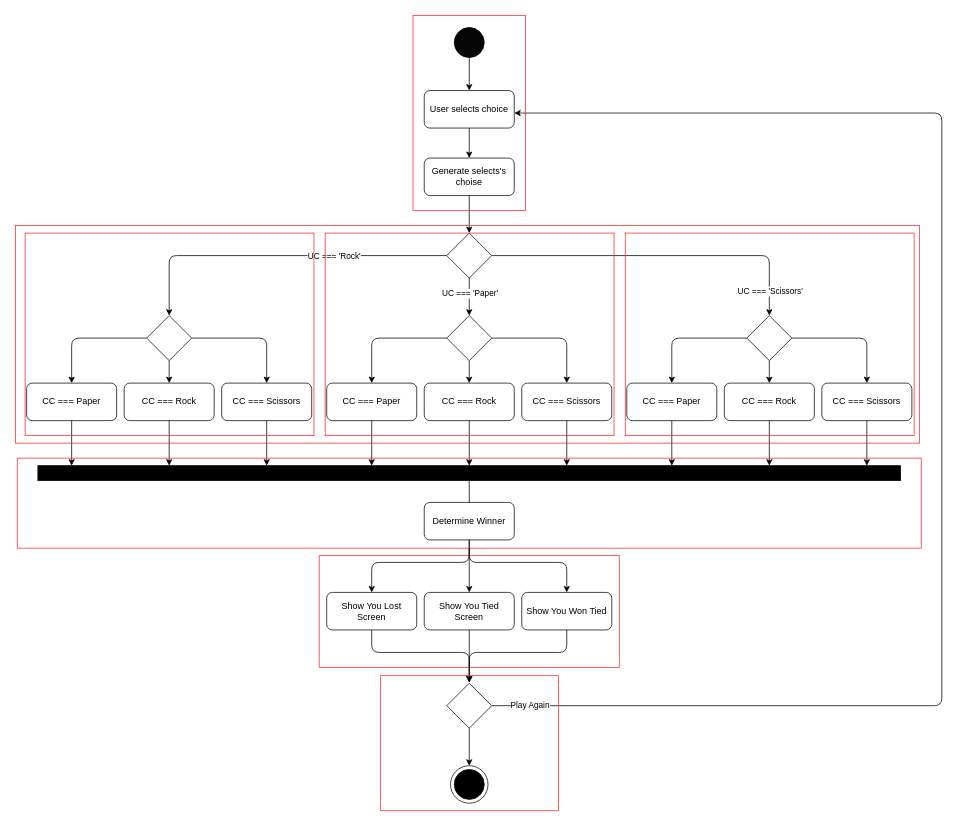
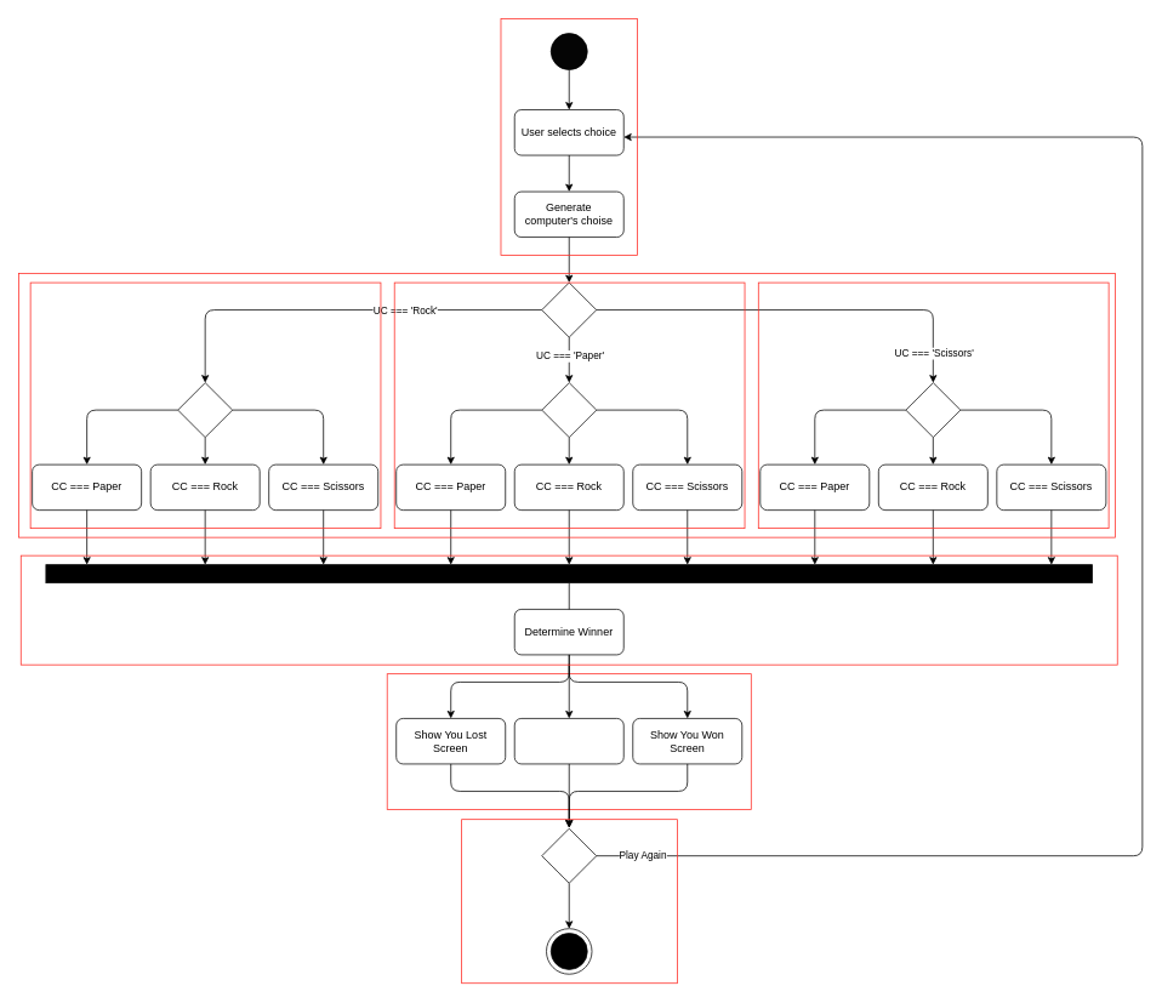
  <mxCell id="0" />
  <mxCell id="1" parent="0" />
  <mxCell id="2" style="edgeStyle=none;html=1;entryX=0.5;entryY=0;entryDx=0;entryDy=0;" edge="1" parent="1" source="3"><mxGeometry relative="1" as="geometry"><mxPoint x="625" y="120" as="targetPoint" /></mxGeometry></mxCell>
  <mxCell id="3" value="" style="ellipse;whiteSpace=wrap;html=1;aspect=fixed;strokeColor=#000000;fillColor=#050505;" parent="1" vertex="1"><mxGeometry x="605" y="36" width="40" height="40" as="geometry" /></mxCell>
  <mxCell id="4" value="" style="group" vertex="1" connectable="0" parent="1"><mxGeometry x="565" y="120" width="120" height="50" as="geometry" /></mxCell>
  <mxCell id="5" value="" style="rounded=1;whiteSpace=wrap;html=1;fillColor=#FFFFFF;strokeColor=#0A0A0A;" vertex="1" parent="4"><mxGeometry width="120" height="50" as="geometry" /></mxCell>
  <mxCell id="6" value="User selects choice" style="text;html=1;strokeColor=none;fillColor=none;align=center;verticalAlign=middle;whiteSpace=wrap;rounded=0;" vertex="1" parent="4"><mxGeometry x="5" y="12.5" width="110" height="25" as="geometry" /></mxCell>
  <mxCell id="7" value="" style="group" vertex="1" connectable="0" parent="1"><mxGeometry x="565" y="210" width="120" height="50" as="geometry" /></mxCell>
  <mxCell id="8" value="" style="rounded=1;whiteSpace=wrap;html=1;fillColor=#FFFFFF;strokeColor=#0A0A0A;" vertex="1" parent="7"><mxGeometry width="120" height="50" as="geometry" /></mxCell>
- <mxCell id="9" value="Generate selects's choise" style="text;html=1;strokeColor=none;fillColor=none;align=center;verticalAlign=middle;whiteSpace=wrap;rounded=0;" vertex="1" parent="7"><mxGeometry x="5" y="12.5" width="110" height="25" as="geometry" /></mxCell>
+ <mxCell id="9" value="Generate computer's choise" style="text;html=1;strokeColor=none;fillColor=none;align=center;verticalAlign=middle;whiteSpace=wrap;rounded=0;" vertex="1" parent="7"><mxGeometry x="5" y="12.5" width="110" height="25" as="geometry" /></mxCell>
  <mxCell id="10" value="" style="edgeStyle=none;html=1;entryX=0.5;entryY=0;entryDx=0;entryDy=0;" edge="1" parent="1" source="5" target="8"><mxGeometry relative="1" as="geometry"><mxPoint x="625" y="200" as="targetPoint" /></mxGeometry></mxCell>
  <mxCell id="11" style="edgeStyle=none;html=1;entryX=0.5;entryY=0;entryDx=0;entryDy=0;" edge="1" parent="1" source="17" target="48"><mxGeometry relative="1" as="geometry"><mxPoint x="625" y="420" as="targetPoint" /></mxGeometry></mxCell>
  <mxCell id="12" value="UC === 'Paper'" style="edgeLabel;html=1;align=center;verticalAlign=middle;resizable=0;points=[];" vertex="1" connectable="0" parent="11"><mxGeometry x="-0.166" relative="1" as="geometry"><mxPoint y="-1" as="offset" /></mxGeometry></mxCell>
  <mxCell id="13" style="edgeStyle=none;html=1;entryX=0.5;entryY=0;entryDx=0;entryDy=0;" edge="1" parent="1" source="17" target="64"><mxGeometry relative="1" as="geometry"><mxPoint x="790" y="420" as="targetPoint" /><Array as="points"><mxPoint x="1025" y="340" /></Array></mxGeometry></mxCell>
  <mxCell id="14" value="UC === 'Scissors'" style="edgeLabel;html=1;align=center;verticalAlign=middle;resizable=0;points=[];" vertex="1" connectable="0" parent="13"><mxGeometry x="0.858" relative="1" as="geometry"><mxPoint y="-1" as="offset" /></mxGeometry></mxCell>
  <mxCell id="15" style="edgeStyle=none;html=1;entryX=0.5;entryY=0;entryDx=0;entryDy=0;" edge="1" parent="1" source="17" target="22"><mxGeometry relative="1" as="geometry"><Array as="points"><mxPoint x="225" y="340" /></Array></mxGeometry></mxCell>
  <mxCell id="16" value="UC === 'Rock'" style="edgeLabel;html=1;align=center;verticalAlign=middle;resizable=0;points=[];" vertex="1" connectable="0" parent="15"><mxGeometry x="-0.33" relative="1" as="geometry"><mxPoint as="offset" /></mxGeometry></mxCell>
  <mxCell id="17" value="" style="rhombus;whiteSpace=wrap;html=1;strokeColor=#0A0A0A;fillColor=#FFFFFF;" vertex="1" parent="1"><mxGeometry x="595" y="310" width="60" height="60" as="geometry" /></mxCell>
  <mxCell id="18" value="" style="edgeStyle=none;html=1;" edge="1" parent="1" source="8" target="17"><mxGeometry relative="1" as="geometry" /></mxCell>
  <mxCell id="19" style="edgeStyle=none;html=1;entryX=0.5;entryY=0;entryDx=0;entryDy=0;" edge="1" parent="1" source="22" target="24"><mxGeometry relative="1" as="geometry"><mxPoint x="155" y="510" as="targetPoint" /><Array as="points"><mxPoint x="95" y="450" /></Array></mxGeometry></mxCell>
  <mxCell id="20" style="edgeStyle=none;html=1;entryX=0.5;entryY=0;entryDx=0;entryDy=0;" edge="1" parent="1" source="22" target="38"><mxGeometry relative="1" as="geometry"><mxPoint x="335" y="510" as="targetPoint" /><Array as="points"><mxPoint x="355" y="450" /></Array></mxGeometry></mxCell>
  <mxCell id="21" style="edgeStyle=none;html=1;entryX=0.5;entryY=0;entryDx=0;entryDy=0;" edge="1" parent="1" source="22" target="31"><mxGeometry relative="1" as="geometry" /></mxCell>
  <mxCell id="22" value="" style="rhombus;whiteSpace=wrap;html=1;strokeColor=#0A0A0A;fillColor=#FFFFFF;" vertex="1" parent="1"><mxGeometry x="195" y="420" width="60" height="60" as="geometry" /></mxCell>
  <mxCell id="23" value="" style="group" vertex="1" connectable="0" parent="1"><mxGeometry x="35" y="510" width="120" height="50" as="geometry" /></mxCell>
  <mxCell id="24" value="" style="rounded=1;whiteSpace=wrap;html=1;fillColor=#FFFFFF;strokeColor=#0A0A0A;" vertex="1" parent="23"><mxGeometry width="120" height="50" as="geometry" /></mxCell>
  <mxCell id="25" value="CC === Paper" style="text;html=1;strokeColor=none;fillColor=none;align=center;verticalAlign=middle;whiteSpace=wrap;rounded=0;" vertex="1" parent="23"><mxGeometry x="5" y="12.5" width="110" height="25" as="geometry" /></mxCell>
  <mxCell id="26" value="" style="group" vertex="1" connectable="0" parent="1"><mxGeometry x="435" y="789" width="120" height="50" as="geometry" /></mxCell>
  <mxCell id="27" value="" style="rounded=1;whiteSpace=wrap;html=1;fillColor=#FFFFFF;strokeColor=#0A0A0A;" vertex="1" parent="26"><mxGeometry width="120" height="50" as="geometry" /></mxCell>
  <mxCell id="28" value="Show You Lost Screen" style="text;html=1;strokeColor=none;fillColor=none;align=center;verticalAlign=middle;whiteSpace=wrap;rounded=0;" vertex="1" parent="26"><mxGeometry x="5" y="12.5" width="110" height="25" as="geometry" /></mxCell>
  <mxCell id="29" value="" style="edgeStyle=none;html=1;" edge="1" parent="1"><mxGeometry relative="1" as="geometry"><mxPoint x="95" y="560" as="sourcePoint" /><mxPoint x="95" y="620" as="targetPoint" /></mxGeometry></mxCell>
  <mxCell id="30" value="" style="group" vertex="1" connectable="0" parent="1"><mxGeometry x="165" y="510" width="1060" height="80" as="geometry" /></mxCell>
  <mxCell id="31" value="" style="rounded=1;whiteSpace=wrap;html=1;fillColor=#FFFFFF;strokeColor=#0A0A0A;" vertex="1" parent="30"><mxGeometry width="120" height="50" as="geometry" /></mxCell>
  <mxCell id="32" value="CC === Rock" style="text;html=1;strokeColor=none;fillColor=none;align=center;verticalAlign=middle;whiteSpace=wrap;rounded=0;" vertex="1" parent="30"><mxGeometry x="5" y="12.5" width="110" height="25" as="geometry" /></mxCell>
  <mxCell id="33" value="" style="group" vertex="1" connectable="0" parent="1"><mxGeometry x="565" y="789" width="120" height="50" as="geometry" /></mxCell>
  <mxCell id="34" value="" style="rounded=1;whiteSpace=wrap;html=1;fillColor=#FFFFFF;strokeColor=#0A0A0A;" vertex="1" parent="33"><mxGeometry width="120" height="50" as="geometry" /></mxCell>
- <mxCell id="35" value="Show You Tied Screen" style="text;html=1;strokeColor=none;fillColor=none;align=center;verticalAlign=middle;whiteSpace=wrap;rounded=0;" vertex="1" parent="33"><mxGeometry x="5" y="12.5" width="110" height="25" as="geometry" /></mxCell>
  <mxCell id="36" value="" style="edgeStyle=none;html=1;" edge="1" parent="1"><mxGeometry relative="1" as="geometry"><mxPoint x="225" y="560" as="sourcePoint" /><mxPoint x="225" y="620" as="targetPoint" /></mxGeometry></mxCell>
  <mxCell id="37" value="" style="group" vertex="1" connectable="0" parent="1"><mxGeometry x="295" y="510" width="120" height="50" as="geometry" /></mxCell>
  <mxCell id="38" value="" style="rounded=1;whiteSpace=wrap;html=1;fillColor=#FFFFFF;strokeColor=#0A0A0A;" vertex="1" parent="37"><mxGeometry width="120" height="50" as="geometry" /></mxCell>
  <mxCell id="39" value="CC === Scissors" style="text;html=1;strokeColor=none;fillColor=none;align=center;verticalAlign=middle;whiteSpace=wrap;rounded=0;" vertex="1" parent="37"><mxGeometry x="5" y="12.5" width="110" height="25" as="geometry" /></mxCell>
  <mxCell id="40" value="" style="group" vertex="1" connectable="0" parent="1"><mxGeometry x="695" y="789" width="535" height="100" as="geometry" /></mxCell>
  <mxCell id="41" value="" style="rounded=1;whiteSpace=wrap;html=1;fillColor=#FFFFFF;strokeColor=#0A0A0A;" vertex="1" parent="40"><mxGeometry width="120" height="50" as="geometry" /></mxCell>
- <mxCell id="42" value="Show You Won Tied" style="text;html=1;strokeColor=none;fillColor=none;align=center;verticalAlign=middle;whiteSpace=wrap;rounded=0;" vertex="1" parent="40"><mxGeometry x="5" y="12.5" width="110" height="25" as="geometry" /></mxCell>
+ <mxCell id="42" value="Show You Won Screen" style="text;html=1;strokeColor=none;fillColor=none;align=center;verticalAlign=middle;whiteSpace=wrap;rounded=0;" vertex="1" parent="40"><mxGeometry x="5" y="12.5" width="110" height="25" as="geometry" /></mxCell>
  <mxCell id="43" value="" style="rounded=0;whiteSpace=wrap;html=1;strokeColor=#FF2B24;fillColor=none;" vertex="1" parent="40"><mxGeometry x="-270" y="-49" width="400" height="149" as="geometry" /></mxCell>
  <mxCell id="44" value="" style="edgeStyle=none;html=1;" edge="1" parent="1"><mxGeometry relative="1" as="geometry"><mxPoint x="355" y="560" as="sourcePoint" /><mxPoint x="355" y="620" as="targetPoint" /></mxGeometry></mxCell>
  <mxCell id="45" style="edgeStyle=none;html=1;entryX=0.5;entryY=0;entryDx=0;entryDy=0;" edge="1" parent="1" source="48" target="50"><mxGeometry relative="1" as="geometry"><mxPoint x="555" y="510" as="targetPoint" /><Array as="points"><mxPoint x="495" y="450" /></Array></mxGeometry></mxCell>
  <mxCell id="46" style="edgeStyle=none;html=1;entryX=0.5;entryY=0;entryDx=0;entryDy=0;" edge="1" parent="1" source="48" target="58"><mxGeometry relative="1" as="geometry"><mxPoint x="735" y="510" as="targetPoint" /><Array as="points"><mxPoint y="450" x="755" /></Array></mxGeometry></mxCell>
  <mxCell id="47" style="edgeStyle=none;html=1;entryX=0.5;entryY=0;entryDx=0;entryDy=0;" edge="1" parent="1" source="48" target="54"><mxGeometry relative="1" as="geometry" /></mxCell>
  <mxCell id="48" value="" style="rhombus;whiteSpace=wrap;html=1;strokeColor=#0A0A0A;fillColor=#FFFFFF;" vertex="1" parent="1"><mxGeometry x="595" y="420" width="60" height="60" as="geometry" /></mxCell>
  <mxCell id="49" value="" style="group" vertex="1" connectable="0" parent="1"><mxGeometry x="435" y="510" width="120" height="50" as="geometry" /></mxCell>
  <mxCell id="50" value="" style="rounded=1;whiteSpace=wrap;html=1;fillColor=#FFFFFF;strokeColor=#0A0A0A;" vertex="1" parent="49"><mxGeometry width="120" height="50" as="geometry" /></mxCell>
  <mxCell id="51" value="CC === Paper" style="text;html=1;strokeColor=none;fillColor=none;align=center;verticalAlign=middle;whiteSpace=wrap;rounded=0;" vertex="1" parent="49"><mxGeometry x="5" y="12.5" width="110" height="25" as="geometry" /></mxCell>
  <mxCell id="52" value="" style="edgeStyle=none;html=1;" edge="1" parent="1"><mxGeometry relative="1" as="geometry"><mxPoint x="495" y="560" as="sourcePoint" /><mxPoint x="495" y="620" as="targetPoint" /></mxGeometry></mxCell>
  <mxCell id="53" value="" style="group" vertex="1" connectable="0" parent="1"><mxGeometry x="565" y="510" width="120" height="50" as="geometry" /></mxCell>
  <mxCell id="54" value="" style="rounded=1;whiteSpace=wrap;html=1;fillColor=#FFFFFF;strokeColor=#0A0A0A;" vertex="1" parent="53"><mxGeometry width="120" height="50" as="geometry" /></mxCell>
  <mxCell id="55" value="CC === Rock" style="text;html=1;strokeColor=none;fillColor=none;align=center;verticalAlign=middle;whiteSpace=wrap;rounded=0;" vertex="1" parent="53"><mxGeometry x="5" y="12.5" width="110" height="25" as="geometry" /></mxCell>
  <mxCell id="56" value="" style="edgeStyle=none;html=1;" edge="1" parent="1"><mxGeometry relative="1" as="geometry"><mxPoint x="625" y="560" as="sourcePoint" /><mxPoint x="625" y="620" as="targetPoint" /></mxGeometry></mxCell>
  <mxCell id="57" value="" style="group" vertex="1" connectable="0" parent="1"><mxGeometry x="695" y="510" width="120" height="50" as="geometry" /></mxCell>
  <mxCell id="58" value="" style="rounded=1;whiteSpace=wrap;html=1;fillColor=#FFFFFF;strokeColor=#0A0A0A;" vertex="1" parent="57"><mxGeometry width="120" height="50" as="geometry" /></mxCell>
  <mxCell id="59" value="CC === Scissors" style="text;html=1;strokeColor=none;fillColor=none;align=center;verticalAlign=middle;whiteSpace=wrap;rounded=0;" vertex="1" parent="57"><mxGeometry x="5" y="12.5" width="110" height="25" as="geometry" /></mxCell>
  <mxCell id="60" value="" style="edgeStyle=none;html=1;" edge="1" parent="1"><mxGeometry relative="1" as="geometry"><mxPoint y="560" as="sourcePoint" x="755" /><mxPoint y="620" as="targetPoint" x="755" /></mxGeometry></mxCell>
  <mxCell id="61" style="edgeStyle=none;html=1;entryX=0.5;entryY=0;entryDx=0;entryDy=0;" edge="1" parent="1" source="64" target="66"><mxGeometry relative="1" as="geometry"><mxPoint x="955" y="510" as="targetPoint" /><Array as="points"><mxPoint x="895" y="450" /></Array></mxGeometry></mxCell>
  <mxCell id="62" style="edgeStyle=none;html=1;entryX=0.5;entryY=0;entryDx=0;entryDy=0;" edge="1" parent="1" source="64" target="74"><mxGeometry relative="1" as="geometry"><mxPoint x="1135" y="510" as="targetPoint" /><Array as="points"><mxPoint x="1155" y="450" /></Array></mxGeometry></mxCell>
  <mxCell id="63" style="edgeStyle=none;html=1;entryX=0.5;entryY=0;entryDx=0;entryDy=0;" edge="1" parent="1" source="64" target="70"><mxGeometry relative="1" as="geometry" /></mxCell>
  <mxCell id="64" value="" style="rhombus;whiteSpace=wrap;html=1;strokeColor=#0A0A0A;fillColor=#FFFFFF;" vertex="1" parent="1"><mxGeometry x="995" y="420" width="60" height="60" as="geometry" /></mxCell>
  <mxCell id="65" value="" style="group" vertex="1" connectable="0" parent="1"><mxGeometry x="835" y="510" width="120" height="50" as="geometry" /></mxCell>
  <mxCell id="66" value="" style="rounded=1;whiteSpace=wrap;html=1;fillColor=#FFFFFF;strokeColor=#0A0A0A;" vertex="1" parent="65"><mxGeometry width="120" height="50" as="geometry" /></mxCell>
  <mxCell id="67" value="CC === Paper" style="text;html=1;strokeColor=none;fillColor=none;align=center;verticalAlign=middle;whiteSpace=wrap;rounded=0;" vertex="1" parent="65"><mxGeometry x="5" y="12.5" width="110" height="25" as="geometry" /></mxCell>
  <mxCell id="68" value="" style="edgeStyle=none;html=1;" edge="1" parent="1"><mxGeometry relative="1" as="geometry"><mxPoint x="895" y="560" as="sourcePoint" /><mxPoint x="895" y="620" as="targetPoint" /></mxGeometry></mxCell>
  <mxCell id="69" value="" style="group" vertex="1" connectable="0" parent="1"><mxGeometry x="965" y="510" width="120" height="50" as="geometry" /></mxCell>
  <mxCell id="70" value="" style="rounded=1;whiteSpace=wrap;html=1;fillColor=#FFFFFF;strokeColor=#0A0A0A;" vertex="1" parent="69"><mxGeometry width="120" height="50" as="geometry" /></mxCell>
  <mxCell id="71" value="CC === Rock" style="text;html=1;strokeColor=none;fillColor=none;align=center;verticalAlign=middle;whiteSpace=wrap;rounded=0;" vertex="1" parent="69"><mxGeometry x="5" y="12.5" width="110" height="25" as="geometry" /></mxCell>
  <mxCell id="72" value="" style="edgeStyle=none;html=1;" edge="1" parent="1"><mxGeometry relative="1" as="geometry"><mxPoint x="1025" y="560" as="sourcePoint" /><mxPoint x="1025" y="620" as="targetPoint" /></mxGeometry></mxCell>
  <mxCell id="73" value="" style="group" vertex="1" connectable="0" parent="1"><mxGeometry x="1095" y="510" width="120" height="50" as="geometry" /></mxCell>
  <mxCell id="74" value="" style="rounded=1;whiteSpace=wrap;html=1;fillColor=#FFFFFF;strokeColor=#0A0A0A;" vertex="1" parent="73"><mxGeometry width="120" height="50" as="geometry" /></mxCell>
  <mxCell id="75" value="CC === Scissors" style="text;html=1;strokeColor=none;fillColor=none;align=center;verticalAlign=middle;whiteSpace=wrap;rounded=0;" vertex="1" parent="73"><mxGeometry x="5" y="12.5" width="110" height="25" as="geometry" /></mxCell>
  <mxCell id="76" value="" style="edgeStyle=none;html=1;" edge="1" parent="1"><mxGeometry relative="1" as="geometry"><mxPoint x="1155" y="560" as="sourcePoint" /><mxPoint x="1155" y="620" as="targetPoint" /></mxGeometry></mxCell>
  <mxCell id="77" value="" style="edgeStyle=none;html=1;" edge="1" parent="1" source="78" target="81"><mxGeometry relative="1" as="geometry" /></mxCell>
  <mxCell id="78" value="" style="rounded=0;whiteSpace=wrap;html=1;strokeColor=#0A0A0A;fillColor=#000000&#10;;" vertex="1" parent="1"><mxGeometry x="50" y="620" width="1150" height="20" as="geometry" /></mxCell>
  <mxCell id="79" value="" style="group" vertex="1" connectable="0" parent="1"><mxGeometry x="565" y="669" width="120" height="50" as="geometry" /></mxCell>
  <mxCell id="80" value="" style="rounded=1;whiteSpace=wrap;html=1;fillColor=#FFFFFF;strokeColor=#0A0A0A;" vertex="1" parent="79"><mxGeometry width="120" height="50" as="geometry" /></mxCell>
  <mxCell id="81" value="Determine Winner" style="text;html=1;strokeColor=none;fillColor=none;align=center;verticalAlign=middle;whiteSpace=wrap;rounded=0;" vertex="1" parent="79"><mxGeometry x="5" y="12.5" width="110" height="25" as="geometry" /></mxCell>
  <mxCell id="82" value="" style="edgeStyle=none;html=1;" edge="1" parent="1" source="80"><mxGeometry relative="1" as="geometry"><mxPoint x="625" y="789" as="targetPoint" /></mxGeometry></mxCell>
  <mxCell id="83" style="edgeStyle=none;html=1;" edge="1" parent="1"><mxGeometry relative="1" as="geometry"><mxPoint x="495" y="789" as="targetPoint" /><mxPoint x="625" y="719" as="sourcePoint" /><Array as="points"><mxPoint x="625" y="749" /><mxPoint x="495" y="749" /></Array></mxGeometry></mxCell>
  <mxCell id="84" style="edgeStyle=none;html=1;entryX=0.5;entryY=0;entryDx=0;entryDy=0;" edge="1" parent="1" target="41"><mxGeometry relative="1" as="geometry"><mxPoint x="505" y="799" as="targetPoint" /><mxPoint x="625" y="729" as="sourcePoint" /><Array as="points"><mxPoint x="625" y="749" /><mxPoint y="749" x="755" /></Array></mxGeometry></mxCell>
  <mxCell id="85" value="" style="edgeStyle=none;html=1;" edge="1" parent="1"><mxGeometry relative="1" as="geometry"><mxPoint x="625" y="839" as="sourcePoint" /><mxPoint x="625" y="909" as="targetPoint" /></mxGeometry></mxCell>
  <mxCell id="86" style="edgeStyle=none;html=1;" edge="1" parent="1"><mxGeometry relative="1" as="geometry"><mxPoint x="625" y="909" as="targetPoint" /><mxPoint x="495" y="839" as="sourcePoint" /><Array as="points"><mxPoint x="495" y="869" /><mxPoint x="625" y="869" /></Array></mxGeometry></mxCell>
  <mxCell id="87" style="edgeStyle=none;html=1;exitX=0.5;exitY=1;exitDx=0;exitDy=0;" edge="1" parent="1" source="41"><mxGeometry relative="1" as="geometry"><mxPoint x="625" y="909" as="targetPoint" /><mxPoint x="625" y="849" as="sourcePoint" /><Array as="points"><mxPoint y="869" x="755" /><mxPoint x="625" y="869" /></Array></mxGeometry></mxCell>
  <mxCell id="88" value="Play Again" style="edgeStyle=none;html=1;" edge="1" parent="1" source="90"><mxGeometry x="-0.949" relative="1" as="geometry"><mxPoint x="685" y="150" as="targetPoint" /><Array as="points"><mxPoint x="1255" y="940" /><mxPoint x="1255" y="150" /></Array><mxPoint x="1" as="offset" /></mxGeometry></mxCell>
  <mxCell id="89" style="edgeStyle=none;html=1;" edge="1" parent="1" source="90"><mxGeometry relative="1" as="geometry"><mxPoint x="625" y="1020" as="targetPoint" /></mxGeometry></mxCell>
  <mxCell id="90" value="" style="rhombus;whiteSpace=wrap;html=1;strokeColor=#0A0A0A;fillColor=#FFFFFF;" vertex="1" parent="1"><mxGeometry x="595" y="910" width="60" height="60" as="geometry" /></mxCell>
  <mxCell id="91" value="" style="group" vertex="1" connectable="0" parent="1"><mxGeometry x="600" y="1020" width="50" height="50" as="geometry" /></mxCell>
  <mxCell id="92" value="" style="ellipse;whiteSpace=wrap;html=1;aspect=fixed;strokeColor=#0A0A0A;fillColor=#FFFFFF;" vertex="1" parent="91"><mxGeometry width="50" height="50" as="geometry" /></mxCell>
  <mxCell id="93" value="" style="ellipse;whiteSpace=wrap;html=1;aspect=fixed;strokeColor=#0A0A0A;fillColor=#00000&#10;;" vertex="1" parent="91"><mxGeometry x="5" y="5" width="40" height="40" as="geometry" /></mxCell>
  <mxCell id="94" value="" style="rounded=0;whiteSpace=wrap;html=1;strokeColor=#FF2B24;fillColor=none;" vertex="1" parent="1"><mxGeometry x="550" y="20" width="150" height="260" as="geometry" /></mxCell>
  <mxCell id="95" value="" style="rounded=0;whiteSpace=wrap;html=1;strokeColor=#FF2B24;fillColor=none;" vertex="1" parent="1"><mxGeometry x="20" y="300" width="1205" height="290" as="geometry" /></mxCell>
  <mxCell id="96" value="" style="rounded=0;whiteSpace=wrap;html=1;strokeColor=#FF2B24;fillColor=none;" vertex="1" parent="1"><mxGeometry x="33" y="310" width="385" height="270" as="geometry" /></mxCell>
  <mxCell id="97" value="" style="rounded=0;whiteSpace=wrap;html=1;strokeColor=#FF2B24;fillColor=none;" vertex="1" parent="1"><mxGeometry x="433" y="310" width="385" height="270" as="geometry" /></mxCell>
  <mxCell id="98" value="" style="rounded=0;whiteSpace=wrap;html=1;strokeColor=#FF2B24;fillColor=none;" vertex="1" parent="1"><mxGeometry x="833" y="310" width="385" height="270" as="geometry" /></mxCell>
  <mxCell id="99" value="" style="rounded=0;whiteSpace=wrap;html=1;strokeColor=#FF2B24;fillColor=none;" vertex="1" parent="1"><mxGeometry x="22.5" y="610" width="1205" height="120" as="geometry" /></mxCell>
  <mxCell id="100" value="" style="rounded=0;whiteSpace=wrap;html=1;strokeColor=#FF2B24;fillColor=none;" vertex="1" parent="1"><mxGeometry x="506.87" y="900" width="237.25" height="180" as="geometry" /></mxCell>
